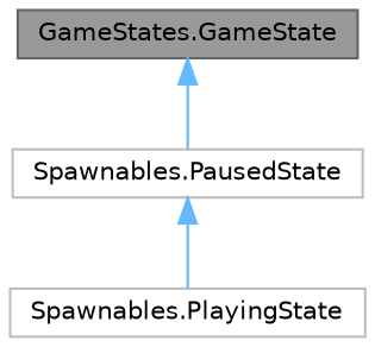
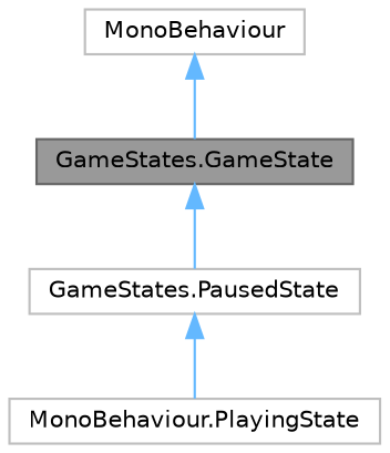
  digraph {
    node [color=grey75 fillcolor=white fontname=Helvetica fontsize=10 shape=box style=filled]
    edge [color=steelblue1 dir=back fontname=Helvetica fontsize=10 labelfontname=Helvetica labelfontsize=10 style=solid]
    n1 [color=gray40 fillcolor=grey60 fontcolor=black height=0.2 label="GameStates.GameState" width=0.4]
-   n2 [height=0.2 label="Spawnables.PausedState" width=0.4]
-   n3 [height=0.2 label="Spawnables.PlayingState" width=0.4]
+   n2 [height=0.2 label="GameStates.PausedState" width=0.4]
+   n3 [height=0.2 label="MonoBehaviour.PlayingState" width=0.4]
+   n4 [height=0.2 label=MonoBehaviour width=0.4]
    n1 -> n2
    n2 -> n3
+   n4 -> n1
  }
